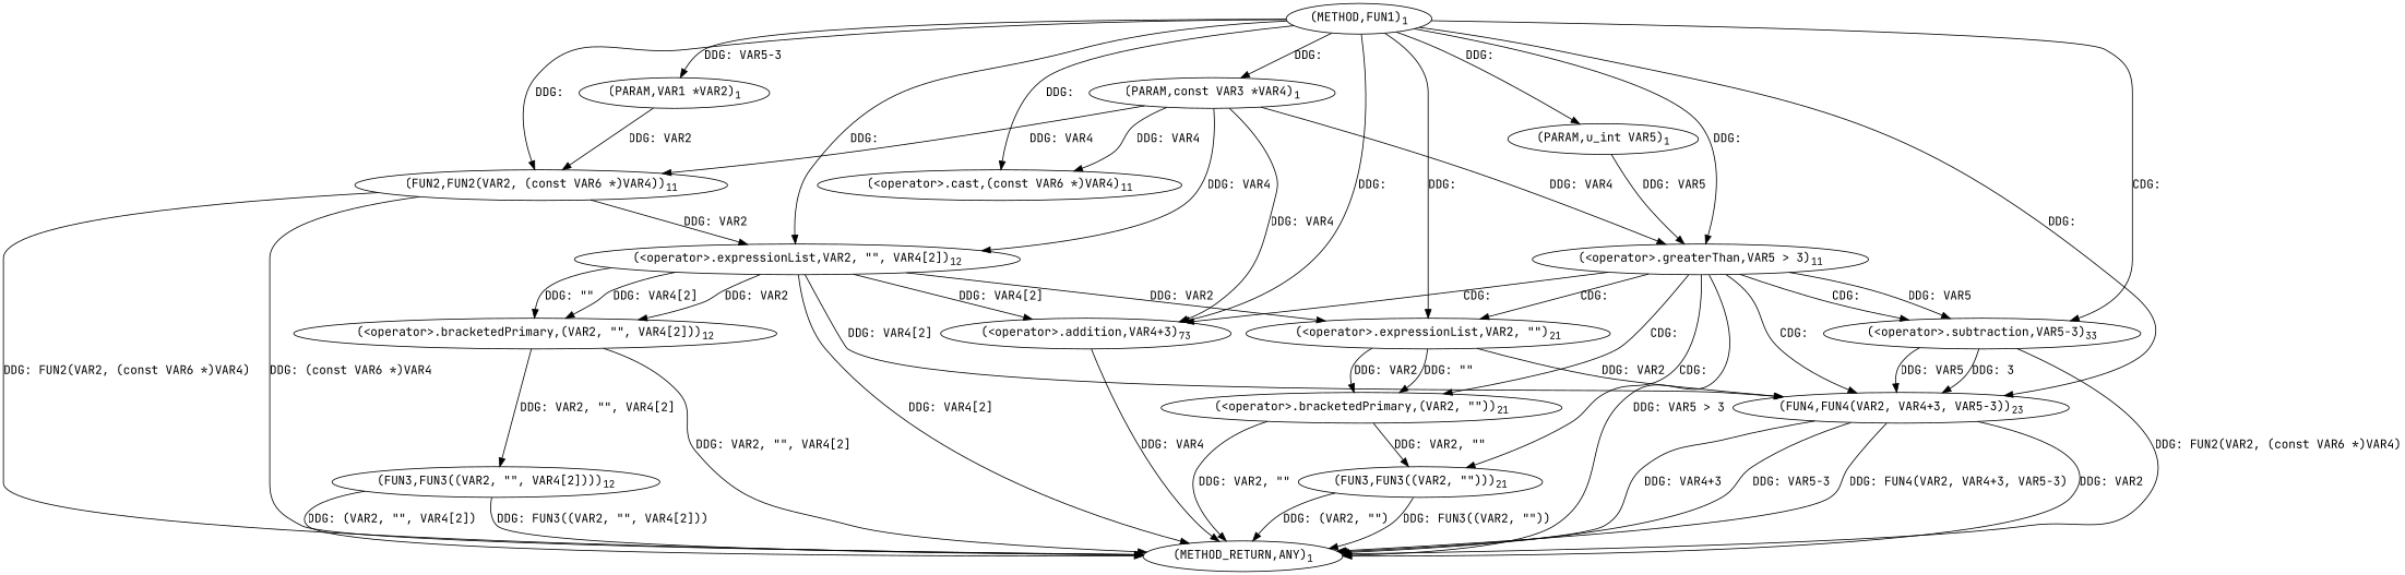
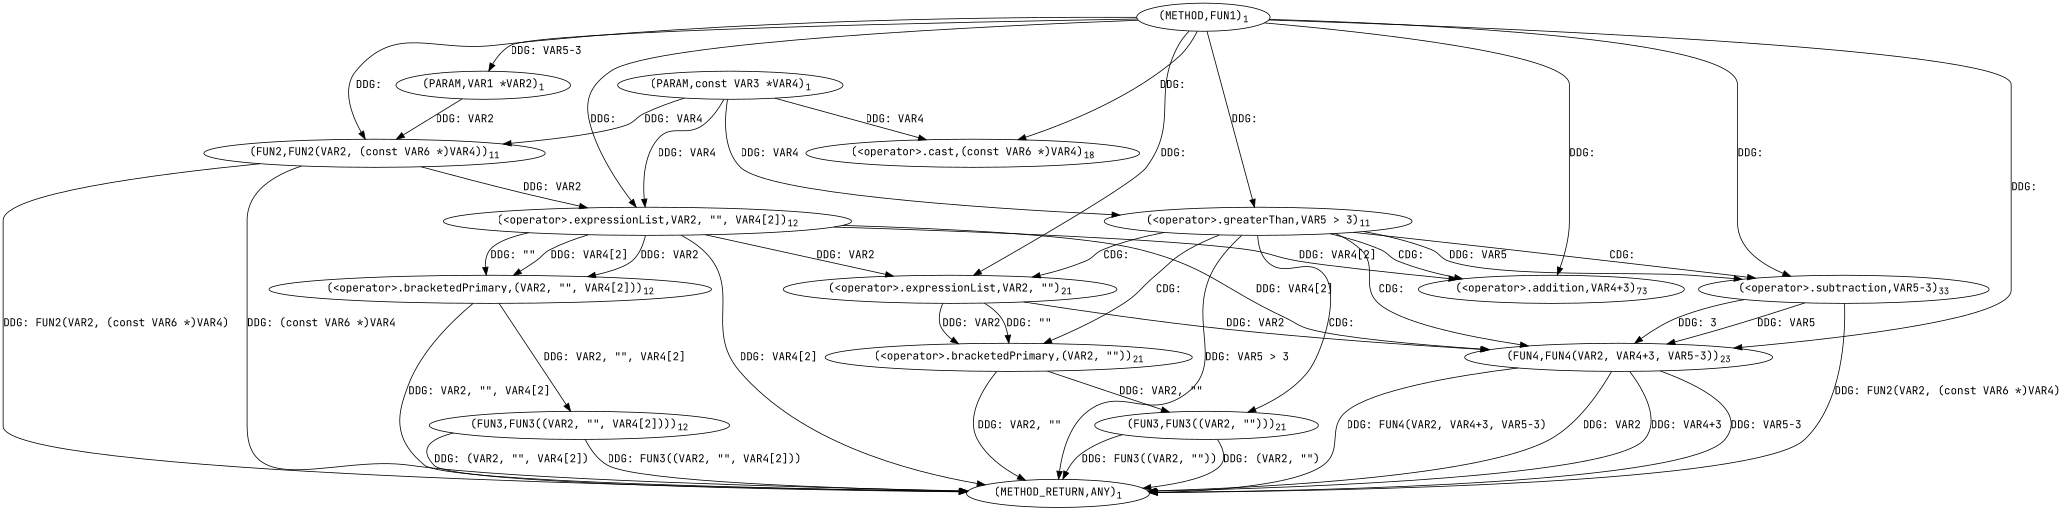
  digraph {
    fontname="JetBrains Mono"
    node [fontname="JetBrains Mono"]
    edge [fontname="JetBrains Mono"]
    n1 [label=<(METHOD,FUN1)<SUB>1</SUB>>]
    n2 [label=<(PARAM,VAR1 *VAR2)<SUB>1</SUB>>]
    n3 [label=<(PARAM,const VAR3 *VAR4)<SUB>1</SUB>>]
-   n4 [label=<(PARAM,u_int VAR5)<SUB>1</SUB>>]
    n5 [label=<(FUN2,FUN2(VAR2, (const VAR6 *)VAR4))<SUB>11</SUB>>]
    n6 [label=<(&lt;operator&gt;.greaterThan,VAR5 &gt; 3)<SUB>11</SUB>>]
-   n7 [label=<(&lt;operator&gt;.cast,(const VAR6 *)VAR4)<SUB>11</SUB>>]
+   n7 [label=<(&lt;operator&gt;.cast,(const VAR6 *)VAR4)<SUB>18</SUB>>]
    n8 [label=<(FUN4,FUN4(VAR2, VAR4+3, VAR5-3))<SUB>23</SUB>>]
    n9 [label=<(&lt;operator&gt;.expressionList,VAR2, &quot;&quot;, VAR4[2])<SUB>12</SUB>>]
    n10 [label=<(&lt;operator&gt;.addition,VAR4+3)<SUB>73</SUB>>]
    n11 [label=<(&lt;operator&gt;.subtraction,VAR5-3)<SUB>33</SUB>>]
    n12 [label=<(&lt;operator&gt;.expressionList,VAR2, &quot;&quot;)<SUB>21</SUB>>]
    n13 [label=<(METHOD_RETURN,ANY)<SUB>1</SUB>>]
    n14 [label=<(FUN3,FUN3((VAR2, &quot;&quot;)))<SUB>21</SUB>>]
    n15 [label=<(&lt;operator&gt;.bracketedPrimary,(VAR2, &quot;&quot;))<SUB>21</SUB>>]
    n16 [label=<(&lt;operator&gt;.bracketedPrimary,(VAR2, &quot;&quot;, VAR4[2]))<SUB>12</SUB>>]
    n17 [label=<(FUN3,FUN3((VAR2, &quot;&quot;, VAR4[2])))<SUB>12</SUB>>]
    n1 -> n2 [label="DDG: VAR5-3"]
-   n1 -> n3 [label="DDG: "]
-   n1 -> n4 [label="DDG: "]
    n1 -> n5 [label="DDG: "]
    n1 -> n6 [label="DDG: "]
    n1 -> n7 [label="DDG: "]
    n1 -> n8 [label="DDG: "]
    n1 -> n9 [label="DDG: "]
    n1 -> n10 [label="DDG: "]
-   n1 -> n11 [label="CDG: "]
+   n1 -> n11 [label="DDG: "]
    n1 -> n12 [label="DDG: "]
    n2 -> n5 [label="DDG: VAR2"]
    n3 -> n5 [label="DDG: VAR4"]
    n3 -> n6 [label="DDG: VAR4"]
    n3 -> n7 [label="DDG: VAR4"]
    n3 -> n9 [label="DDG: VAR4"]
-   n3 -> n10 [label="DDG: VAR4"]
-   n4 -> n6 [label="DDG: VAR5"]
    n5 -> n9 [label="DDG: VAR2"]
    n5 -> n13 [label="DDG: (const VAR6 *)VAR4"]
    n5 -> n13 [label="DDG: FUN2(VAR2, (const VAR6 *)VAR4)"]
    n6 -> n8 [label="CDG: "]
    n6 -> n10 [label="CDG: "]
    n6 -> n11 [label="DDG: VAR5"]
    n6 -> n11 [label="CDG: "]
    n6 -> n12 [label="CDG: "]
    n6 -> n13 [label="DDG: VAR5 &gt; 3"]
    n6 -> n14 [label="CDG: "]
    n6 -> n15 [label="CDG: "]
    n8 -> n13 [label="DDG: VAR2"]
    n8 -> n13 [label="DDG: VAR4+3"]
    n8 -> n13 [label="DDG: VAR5-3"]
    n8 -> n13 [label="DDG: FUN4(VAR2, VAR4+3, VAR5-3)"]
    n9 -> n8 [label="DDG: VAR4[2]"]
    n9 -> n10 [label="DDG: VAR4[2]"]
    n9 -> n12 [label="DDG: VAR2"]
    n9 -> n13 [label="DDG: VAR4[2]"]
    n9 -> n16 [label="DDG: VAR2"]
    n9 -> n16 [label="DDG: &quot;&quot;"]
    n9 -> n16 [label="DDG: VAR4[2]"]
-   n10 -> n13 [label="DDG: VAR4"]
    n11 -> n8 [label="DDG: VAR5"]
    n11 -> n8 [label="DDG: 3"]
    n11 -> n13 [label="DDG: FUN2(VAR2, (const VAR6 *)VAR4)"]
    n12 -> n8 [label="DDG: VAR2"]
    n12 -> n15 [label="DDG: VAR2"]
    n12 -> n15 [label="DDG: &quot;&quot;"]
    n14 -> n13 [label="DDG: (VAR2, &quot;&quot;)"]
    n14 -> n13 [label="DDG: FUN3((VAR2, &quot;&quot;))"]
    n15 -> n13 [label="DDG: VAR2, &quot;&quot;"]
    n15 -> n14 [label="DDG: VAR2, &quot;&quot;"]
    n16 -> n13 [label="DDG: VAR2, &quot;&quot;, VAR4[2]"]
    n16 -> n17 [label="DDG: VAR2, &quot;&quot;, VAR4[2]"]
    n17 -> n13 [label="DDG: (VAR2, &quot;&quot;, VAR4[2])"]
    n17 -> n13 [label="DDG: FUN3((VAR2, &quot;&quot;, VAR4[2]))"]
  }
